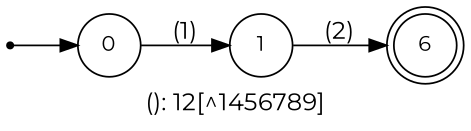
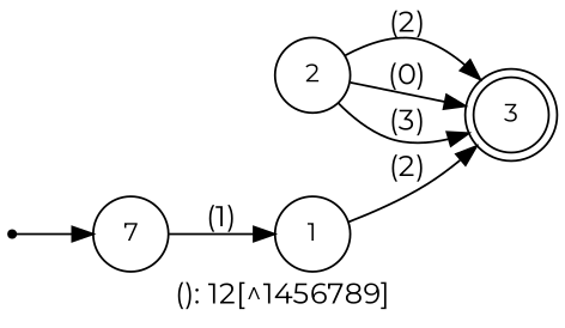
  digraph {
    fontname=Montserrat
    label="(): 12[^1456789]"
    rankdir=LR
    node [fontname=Montserrat fontsize=12 shape=circle]
    edge [fontname=Montserrat]
-   n1 [label=0]
+   n1 [label=7]
    n2 [label=1]
-   n3 [label=6 shape=doublecircle]
+   n3 [label=3 shape=doublecircle]
+   n4 [label=2]
    n5 [label=3 shape=point]
    n1 -> n2 [label="(1)"]
    n2 -> n3 [label="(2)"]
+   n4 -> n3 [label="(2)"]
+   n4 -> n3 [label="(0)"]
+   n4 -> n3 [label="(3)"]
    n5 -> n1
  }
